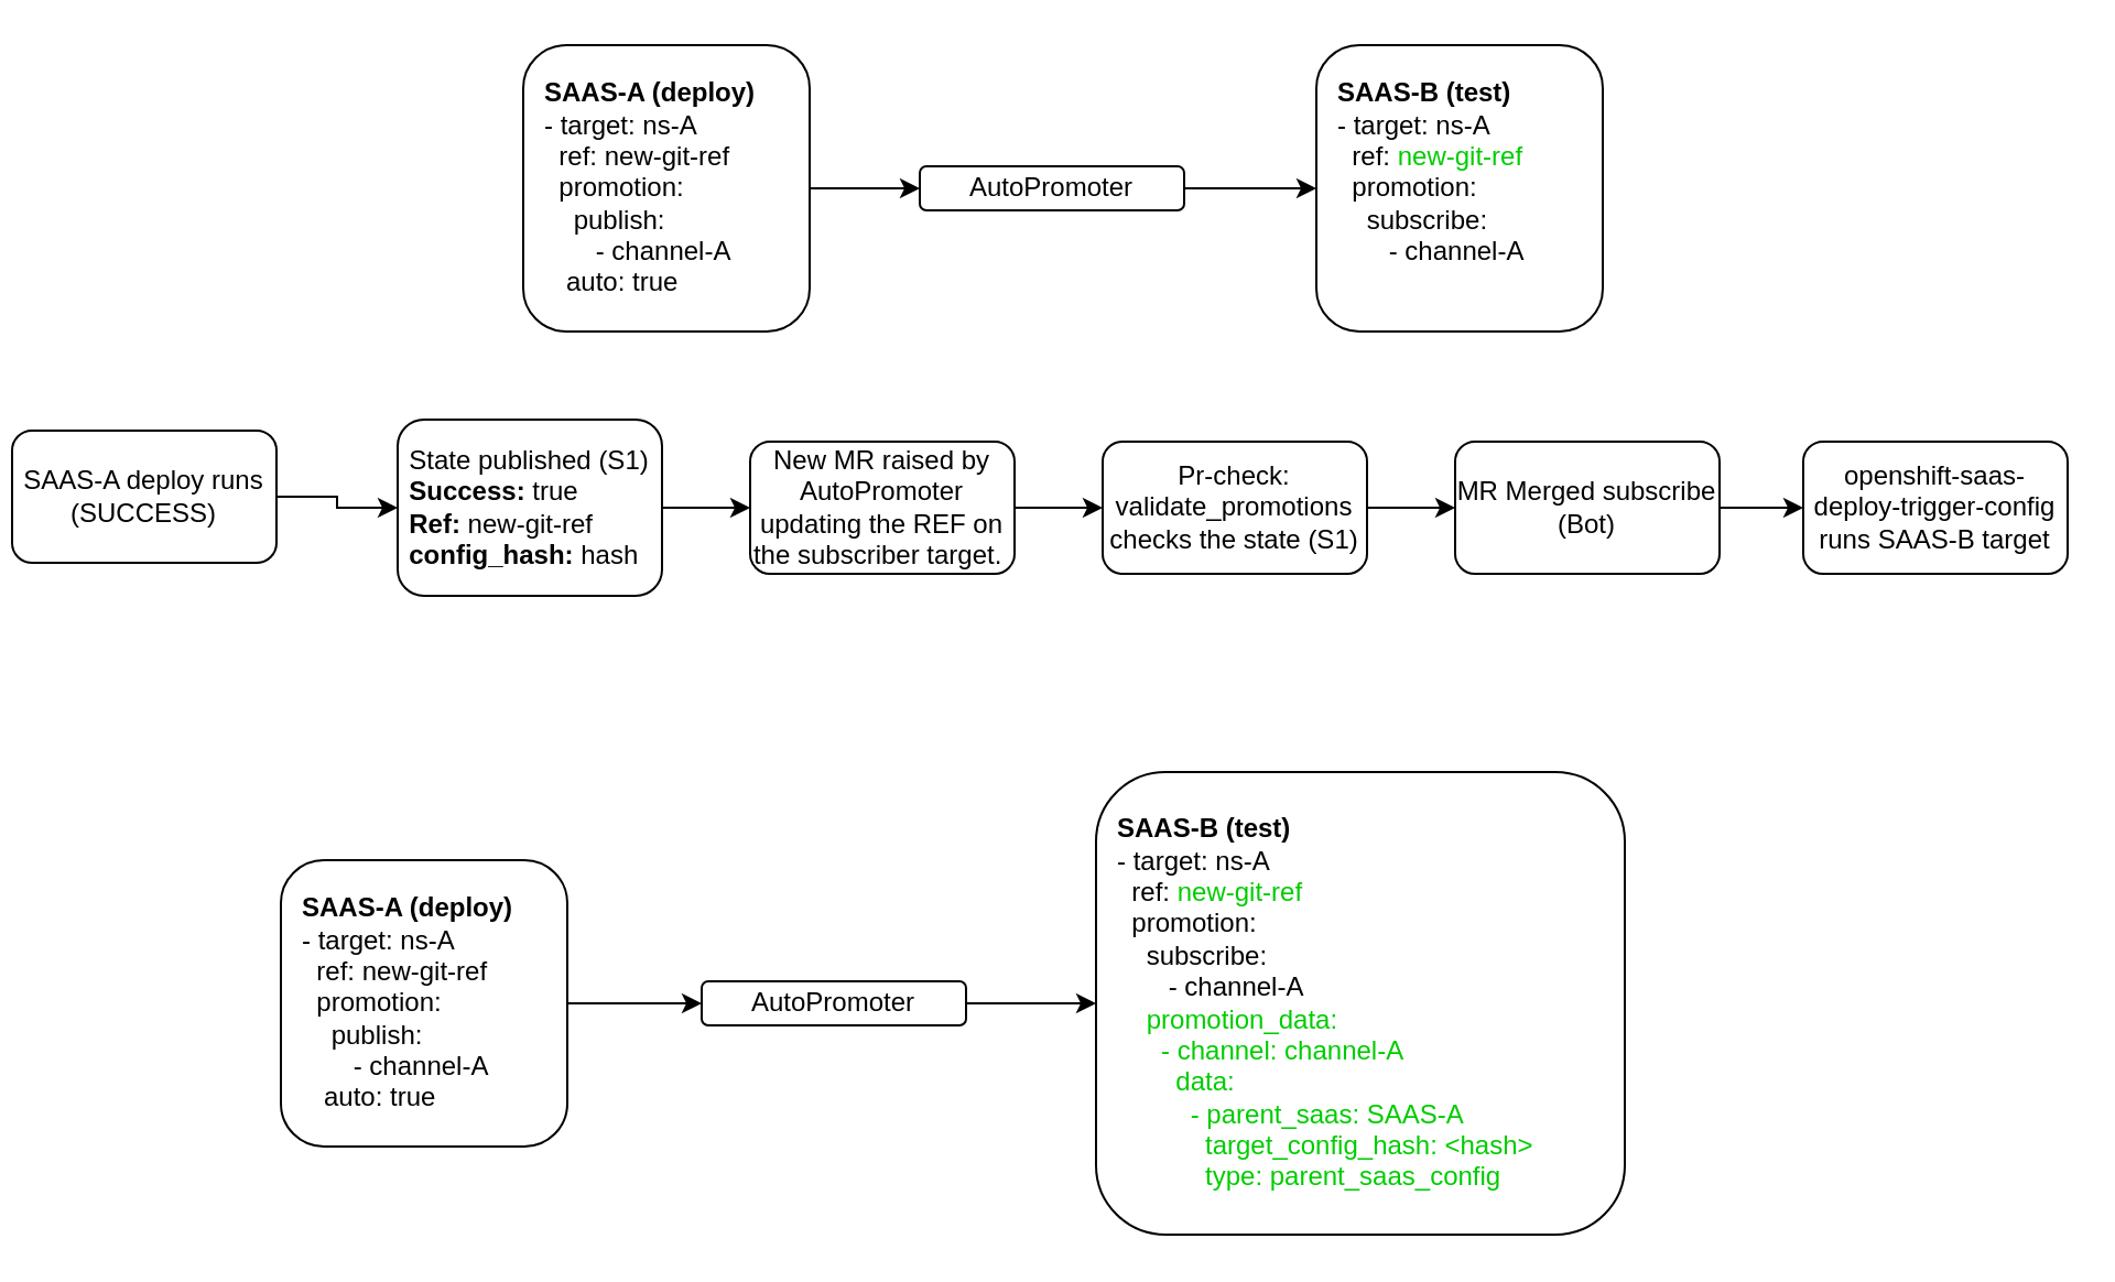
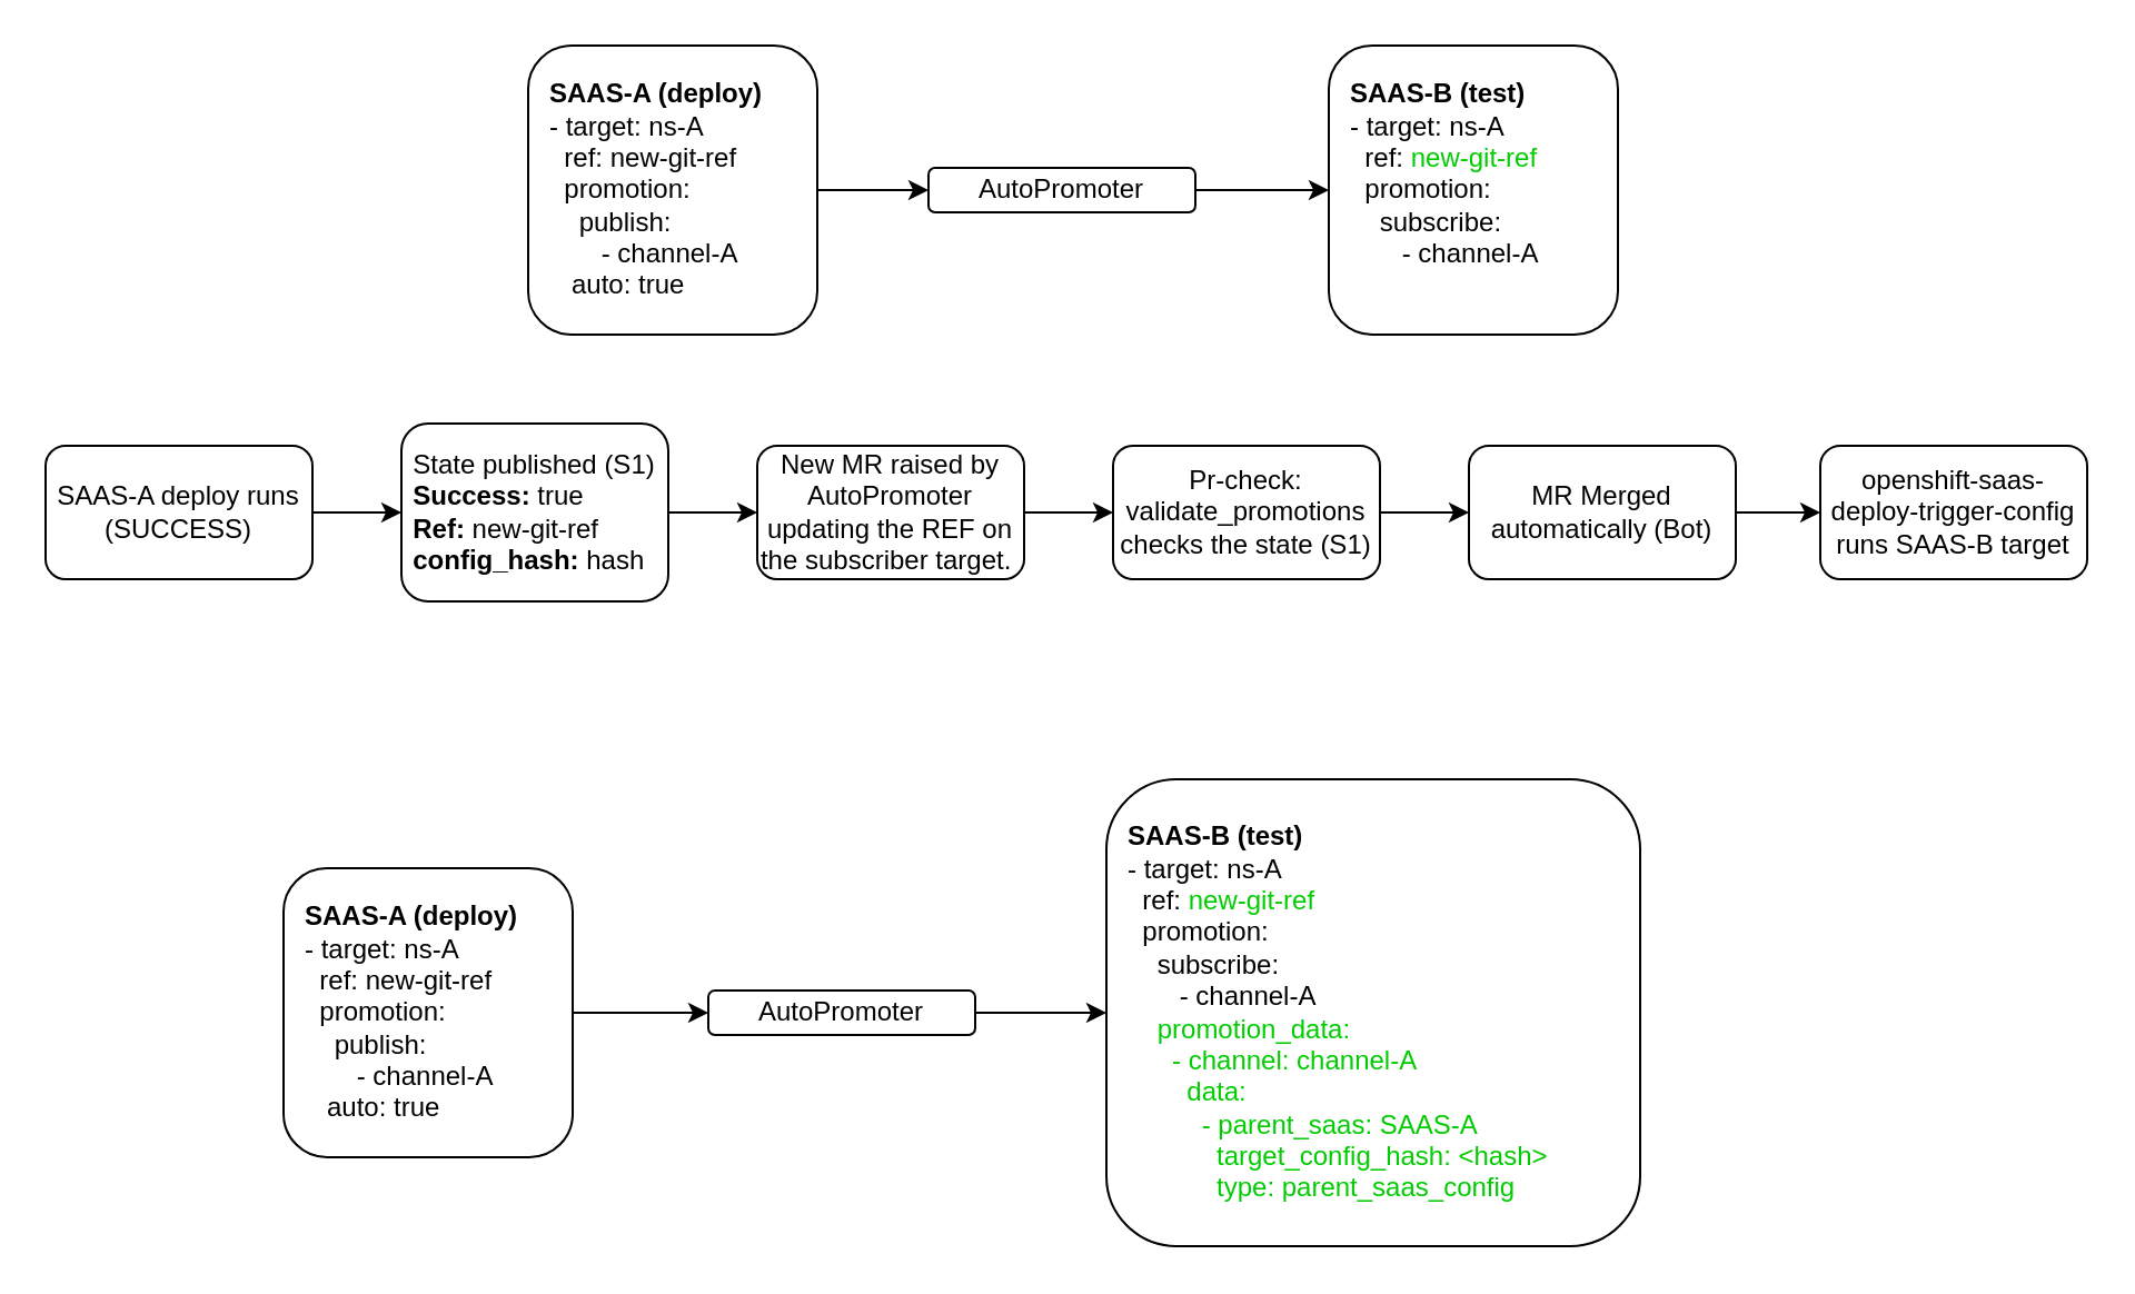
  <mxCell id="0" />
  <mxCell id="1" parent="0" />
  <mxCell id="2" style="edgeStyle=orthogonalEdgeStyle;rounded=0;orthogonalLoop=1;jettySize=auto;html=1;exitX=1;exitY=0.5;exitDx=0;exitDy=0;entryX=0;entryY=0.5;entryDx=0;entryDy=0;" edge="1" parent="1" source="3" target="6"><mxGeometry relative="1" as="geometry" /></mxCell>
  <mxCell id="3" value="&lt;b&gt;SAAS-A (deploy)&lt;/b&gt;&lt;br&gt;- target: ns-A&lt;br&gt;&amp;nbsp; ref: new-git-ref&lt;br&gt;&amp;nbsp; promotion:&amp;nbsp;&lt;br&gt;&amp;nbsp; &amp;nbsp; publish:&amp;nbsp;&lt;br&gt;&amp;nbsp; &amp;nbsp; &amp;nbsp; &amp;nbsp;- channel-A&lt;br&gt;&amp;nbsp; &amp;nbsp;auto: true" style="rounded=1;whiteSpace=wrap;html=1;align=left;verticalAlign=middle;labelPosition=center;verticalLabelPosition=middle;textDirection=ltr;spacingLeft=8;" vertex="1" parent="1"><mxGeometry x="237" y="20" width="130" height="130" as="geometry" /></mxCell>
  <mxCell id="4" value="&lt;b&gt;SAAS-B (test)&lt;/b&gt;&lt;br&gt;- target: ns-A&lt;br&gt;&amp;nbsp; ref: &lt;font color=&quot;#00cc00&quot;&gt;new-git-ref&lt;/font&gt;&lt;br&gt;&amp;nbsp; promotion:&amp;nbsp;&lt;br&gt;&amp;nbsp; &amp;nbsp; subscribe:&amp;nbsp;&lt;br&gt;&amp;nbsp; &amp;nbsp; &amp;nbsp; &amp;nbsp;- channel-A&lt;br&gt;&amp;nbsp; &amp;nbsp;" style="rounded=1;whiteSpace=wrap;html=1;align=left;verticalAlign=middle;labelPosition=center;verticalLabelPosition=middle;textDirection=ltr;spacingLeft=8;" vertex="1" parent="1"><mxGeometry x="597" y="20" width="130" height="130" as="geometry" /></mxCell>
  <mxCell id="5" style="edgeStyle=orthogonalEdgeStyle;rounded=0;orthogonalLoop=1;jettySize=auto;html=1;exitX=1;exitY=0.5;exitDx=0;exitDy=0;entryX=0;entryY=0.5;entryDx=0;entryDy=0;" edge="1" parent="1" source="6" target="4"><mxGeometry relative="1" as="geometry" /></mxCell>
  <mxCell id="6" value="AutoPromoter" style="rounded=1;whiteSpace=wrap;html=1;" vertex="1" parent="1"><mxGeometry x="417" y="75" width="120" height="20" as="geometry" /></mxCell>
  <mxCell id="7" style="edgeStyle=orthogonalEdgeStyle;rounded=0;orthogonalLoop=1;jettySize=auto;html=1;exitX=1;exitY=0.5;exitDx=0;exitDy=0;entryX=0;entryY=0.5;entryDx=0;entryDy=0;fontColor=#66FF66;" edge="1" parent="1" source="8" target="10"><mxGeometry relative="1" as="geometry" /></mxCell>
- <mxCell id="8" value="SAAS-A deploy runs&lt;br&gt;(SUCCESS)" style="rounded=1;whiteSpace=wrap;html=1;" vertex="1" parent="1"><mxGeometry x="5" y="195" width="120" height="60" as="geometry" /></mxCell>
+ <mxCell id="8" value="SAAS-A deploy runs&lt;br&gt;(SUCCESS)" style="rounded=1;whiteSpace=wrap;html=1;" vertex="1" parent="1"><mxGeometry x="20" y="200" width="120" height="60" as="geometry" /></mxCell>
  <mxCell id="9" style="edgeStyle=orthogonalEdgeStyle;rounded=0;orthogonalLoop=1;jettySize=auto;html=1;exitX=1;exitY=0.5;exitDx=0;exitDy=0;entryX=0;entryY=0.5;entryDx=0;entryDy=0;fontColor=#66FF66;" edge="1" parent="1" source="10" target="12"><mxGeometry relative="1" as="geometry" /></mxCell>
  <mxCell id="10" value="State published (S1)&lt;br&gt;&lt;div style=&quot;text-align: left&quot;&gt;&lt;b&gt;Success:&lt;/b&gt;&lt;span&gt; true&lt;/span&gt;&lt;/div&gt;&lt;b&gt;&lt;div style=&quot;text-align: left&quot;&gt;&lt;b&gt;Ref:&lt;/b&gt;&lt;span style=&quot;font-weight: normal&quot;&gt; new-git-ref&lt;/span&gt;&lt;/div&gt;&lt;/b&gt;&lt;b&gt;&lt;div style=&quot;text-align: left&quot;&gt;&lt;b&gt;config_hash:&lt;/b&gt;&lt;span style=&quot;font-weight: normal&quot;&gt; hash&lt;/span&gt;&lt;/div&gt;&lt;/b&gt;" style="rounded=1;whiteSpace=wrap;html=1;" vertex="1" parent="1"><mxGeometry x="180" y="190" width="120" height="80" as="geometry" /></mxCell>
  <mxCell id="11" style="edgeStyle=orthogonalEdgeStyle;rounded=0;orthogonalLoop=1;jettySize=auto;html=1;exitX=1;exitY=0.5;exitDx=0;exitDy=0;entryX=0;entryY=0.5;entryDx=0;entryDy=0;fontColor=#66FF66;" edge="1" parent="1" source="12" target="14"><mxGeometry relative="1" as="geometry" /></mxCell>
  <mxCell id="12" value="New MR raised by AutoPromoter updating the REF on the subscriber target.&amp;nbsp;" style="rounded=1;whiteSpace=wrap;html=1;" vertex="1" parent="1"><mxGeometry x="340" y="200" width="120" height="60" as="geometry" /></mxCell>
  <mxCell id="13" style="edgeStyle=orthogonalEdgeStyle;rounded=0;orthogonalLoop=1;jettySize=auto;html=1;exitX=1;exitY=0.5;exitDx=0;exitDy=0;entryX=0;entryY=0.5;entryDx=0;entryDy=0;fontColor=#66FF66;" edge="1" parent="1" source="14" target="16"><mxGeometry relative="1" as="geometry" /></mxCell>
  <mxCell id="14" value="Pr-check: validate_promotions checks the state (S1)" style="rounded=1;whiteSpace=wrap;html=1;" vertex="1" parent="1"><mxGeometry x="500" y="200" width="120" height="60" as="geometry" /></mxCell>
  <mxCell id="15" style="edgeStyle=orthogonalEdgeStyle;rounded=0;orthogonalLoop=1;jettySize=auto;html=1;exitX=1;exitY=0.5;exitDx=0;exitDy=0;entryX=0;entryY=0.5;entryDx=0;entryDy=0;fontFamily=Helvetica;fontColor=#00CC00;" edge="1" parent="1" source="16" target="22"><mxGeometry relative="1" as="geometry" /></mxCell>
- <mxCell id="16" value="MR Merged subscribe (Bot)" style="rounded=1;whiteSpace=wrap;html=1;" vertex="1" parent="1"><mxGeometry x="660" y="200" width="120" height="60" as="geometry" /></mxCell>
+ <mxCell id="16" value="MR Merged automatically (Bot)" style="rounded=1;whiteSpace=wrap;html=1;" vertex="1" parent="1"><mxGeometry x="660" y="200" width="120" height="60" as="geometry" /></mxCell>
  <mxCell id="17" style="edgeStyle=orthogonalEdgeStyle;rounded=0;orthogonalLoop=1;jettySize=auto;html=1;exitX=1;exitY=0.5;exitDx=0;exitDy=0;entryX=0;entryY=0.5;entryDx=0;entryDy=0;" edge="1" parent="1" source="18" target="21"><mxGeometry relative="1" as="geometry" /></mxCell>
  <mxCell id="18" value="&lt;b&gt;SAAS-A (deploy)&lt;/b&gt;&lt;br&gt;- target: ns-A&lt;br&gt;&amp;nbsp; ref: new-git-ref&lt;br&gt;&amp;nbsp; promotion:&amp;nbsp;&lt;br&gt;&amp;nbsp; &amp;nbsp; publish:&amp;nbsp;&lt;br&gt;&amp;nbsp; &amp;nbsp; &amp;nbsp; &amp;nbsp;- channel-A&lt;br&gt;&amp;nbsp; &amp;nbsp;auto: true" style="rounded=1;whiteSpace=wrap;html=1;align=left;verticalAlign=middle;labelPosition=center;verticalLabelPosition=middle;textDirection=ltr;spacingLeft=8;" vertex="1" parent="1"><mxGeometry x="127" y="390" width="130" height="130" as="geometry" /></mxCell>
  <mxCell id="19" value="&lt;b&gt;SAAS-B (test)&lt;/b&gt;&lt;br&gt;- target: ns-A&lt;br&gt;&amp;nbsp; ref: &lt;font color=&quot;#00cc00&quot;&gt;new-git-ref&lt;/font&gt;&lt;br&gt;&amp;nbsp; promotion:&amp;nbsp;&lt;br&gt;&amp;nbsp; &amp;nbsp; subscribe:&amp;nbsp;&lt;br&gt;&amp;nbsp; &amp;nbsp; &amp;nbsp; &amp;nbsp;- channel-A&lt;br&gt;&amp;nbsp; &amp;nbsp; &lt;font color=&quot;#00cc00&quot;&gt;promotion_data:&lt;br&gt;&amp;nbsp; &amp;nbsp; &amp;nbsp;&amp;nbsp;&lt;font style=&quot;background-color: rgb(255 , 255 , 255)&quot;&gt;- channel: channel-A&lt;br&gt;&lt;/font&gt;&lt;font style=&quot;background-color: rgb(255 , 255 , 255)&quot;&gt;&amp;nbsp; &amp;nbsp; &amp;nbsp; &amp;nbsp; data:&lt;br&gt;&lt;/font&gt;&lt;font style=&quot;background-color: rgb(255 , 255 , 255)&quot;&gt;&amp;nbsp; &amp;nbsp; &amp;nbsp; &amp;nbsp; &amp;nbsp; - parent_saas: SAAS-A&lt;br&gt;&lt;/font&gt;&lt;font style=&quot;background-color: rgb(255 , 255 , 255)&quot;&gt;&amp;nbsp; &amp;nbsp; &amp;nbsp; &amp;nbsp; &amp;nbsp; &amp;nbsp; target_config_hash: &amp;lt;hash&amp;gt;&lt;br&gt;&lt;/font&gt;&lt;font style=&quot;background-color: rgb(255 , 255 , 255)&quot;&gt;&amp;nbsp; &amp;nbsp; &amp;nbsp; &amp;nbsp; &amp;nbsp; &amp;nbsp; type: parent_saas_config&lt;/font&gt;&lt;/font&gt;" style="rounded=1;whiteSpace=wrap;html=1;align=left;verticalAlign=middle;labelPosition=center;verticalLabelPosition=middle;textDirection=ltr;spacingLeft=8;" vertex="1" parent="1"><mxGeometry x="497" y="350" width="240" height="210" as="geometry" /></mxCell>
  <mxCell id="20" style="edgeStyle=orthogonalEdgeStyle;rounded=0;orthogonalLoop=1;jettySize=auto;html=1;exitX=1;exitY=0.5;exitDx=0;exitDy=0;entryX=0;entryY=0.5;entryDx=0;entryDy=0;" edge="1" parent="1" source="21" target="19"><mxGeometry relative="1" as="geometry" /></mxCell>
  <mxCell id="21" value="AutoPromoter" style="rounded=1;whiteSpace=wrap;html=1;" vertex="1" parent="1"><mxGeometry x="318" y="445" width="120" height="20" as="geometry" /></mxCell>
  <mxCell id="22" value="openshift-saas-deploy-trigger-config runs SAAS-B target" style="rounded=1;whiteSpace=wrap;html=1;" vertex="1" parent="1"><mxGeometry x="818" y="200" width="120" height="60" as="geometry" /></mxCell>
